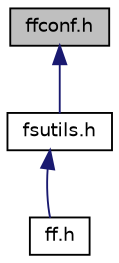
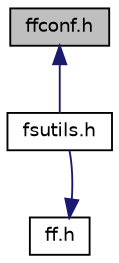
  digraph {
    node [color=black fillcolor=white fontname=Helvetica fontsize=10 shape=record style=filled]
    edge [color=midnightblue dir=back fontname=Helvetica fontsize=10 labelfontname=Helvetica labelfontsize=10 style=solid]
    n1 [fillcolor=grey75 fontcolor=black height=0.2 label="ffconf.h" width=0.4]
    n2 [height=0.2 label="fsutils.h" width=0.4]
    n3 [height=0.2 label="ff.h" width=0.4]
    n1 -> n2
-   n2 -> n3
+   n3 -> n2
  }
